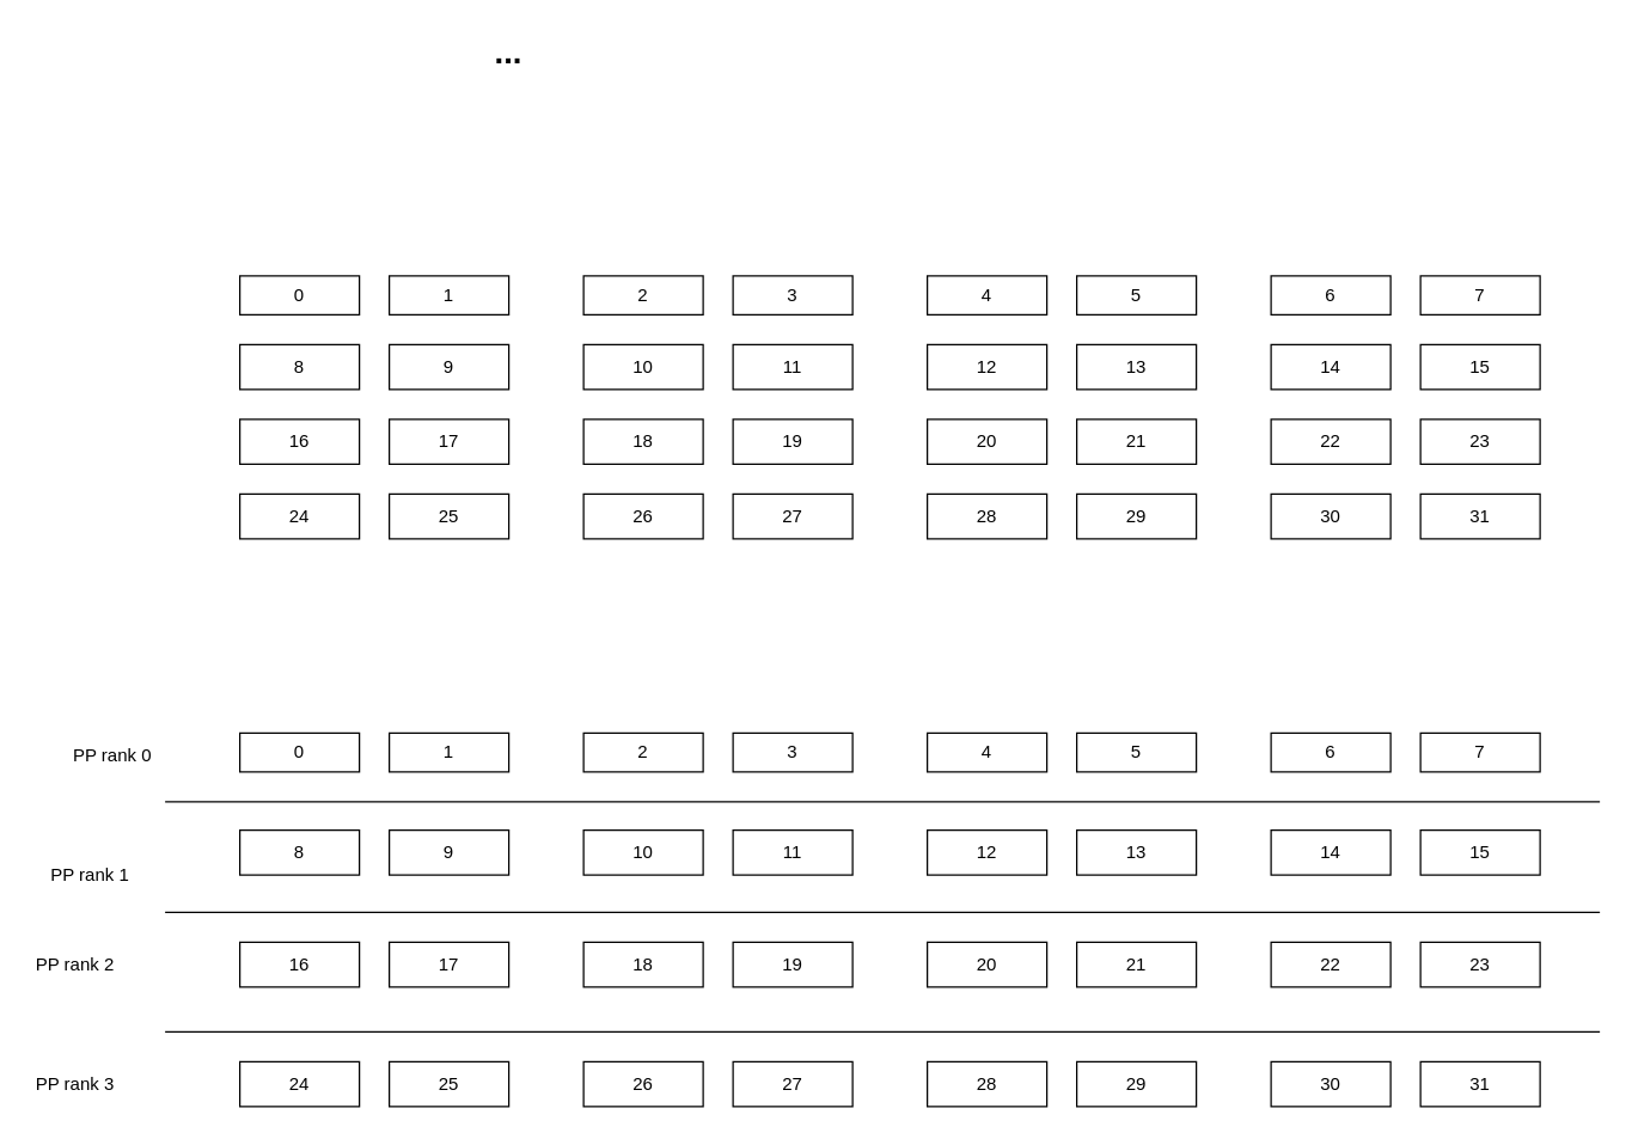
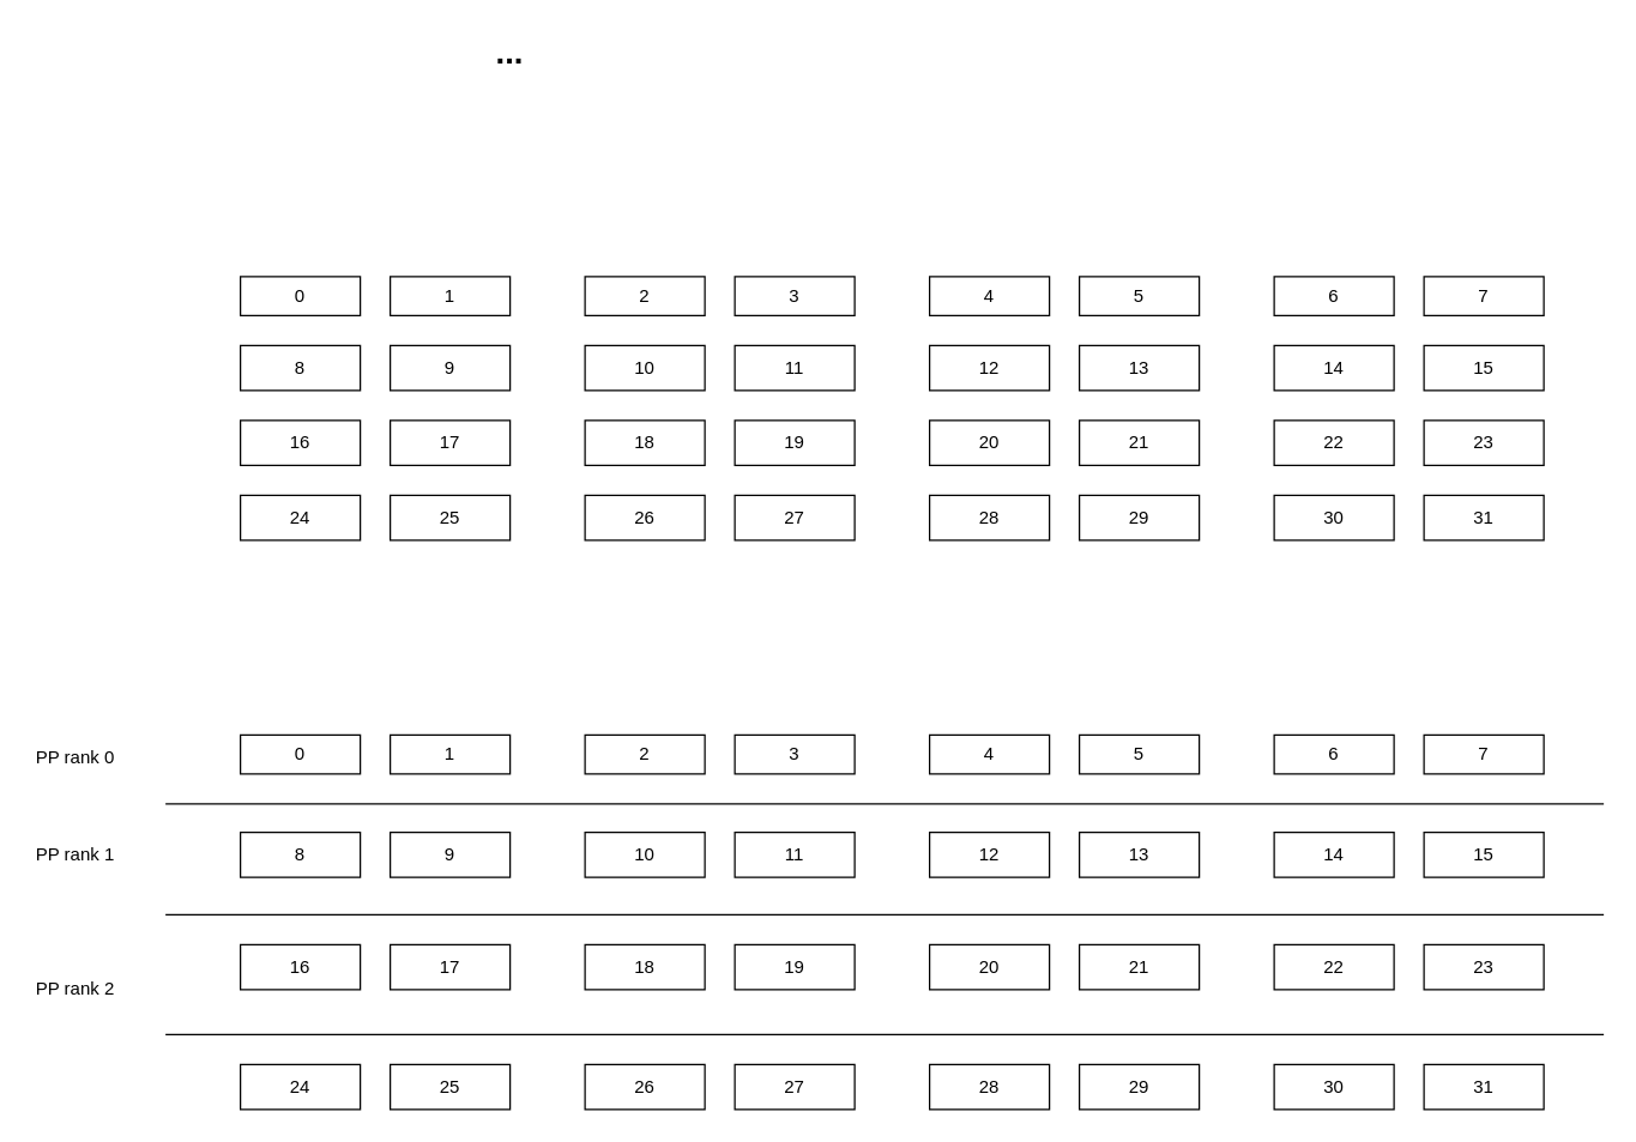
  <mxCell id="0" />
  <mxCell id="1" parent="0" />
  <mxCell id="2" value="0" style="rounded=0;whiteSpace=wrap;html=1;" vertex="1" parent="1"><mxGeometry x="160" y="184" width="80" height="26" as="geometry" /></mxCell>
  <mxCell id="3" value="8" style="rounded=0;whiteSpace=wrap;html=1;" vertex="1" parent="1"><mxGeometry x="160" y="230" width="80" height="30" as="geometry" /></mxCell>
  <mxCell id="4" value="16" style="rounded=0;whiteSpace=wrap;html=1;" vertex="1" parent="1"><mxGeometry x="160" y="280" width="80" height="30" as="geometry" /></mxCell>
  <mxCell id="5" value="24" style="rounded=0;whiteSpace=wrap;html=1;" vertex="1" parent="1"><mxGeometry x="160" y="330" width="80" height="30" as="geometry" /></mxCell>
  <mxCell id="6" value="1" style="rounded=0;whiteSpace=wrap;html=1;" vertex="1" parent="1"><mxGeometry x="260" y="184" width="80" height="26" as="geometry" /></mxCell>
  <mxCell id="7" value="9" style="rounded=0;whiteSpace=wrap;html=1;" vertex="1" parent="1"><mxGeometry x="260" y="230" width="80" height="30" as="geometry" /></mxCell>
  <mxCell id="8" value="17" style="rounded=0;whiteSpace=wrap;html=1;" vertex="1" parent="1"><mxGeometry x="260" y="280" width="80" height="30" as="geometry" /></mxCell>
  <mxCell id="9" value="25" style="rounded=0;whiteSpace=wrap;html=1;" vertex="1" parent="1"><mxGeometry x="260" y="330" width="80" height="30" as="geometry" /></mxCell>
  <mxCell id="10" value="&lt;font style=&quot;font-size: 22px;&quot;&gt;...&lt;/font&gt;" style="text;html=1;align=center;verticalAlign=middle;whiteSpace=wrap;rounded=0;fontStyle=1" vertex="1" parent="1"><mxGeometry x="310" y="20" width="60" height="30" as="geometry" /></mxCell>
- <mxCell id="11" value="PP rank 0" style="text;html=1;align=center;verticalAlign=middle;whiteSpace=wrap;rounded=0;" vertex="1" parent="1"><mxGeometry x="45" y="490" width="60" height="30" as="geometry" /></mxCell>
- <mxCell id="12" value="PP rank 1" style="text;html=1;align=center;verticalAlign=middle;whiteSpace=wrap;rounded=0;" vertex="1" parent="1"><mxGeometry x="30" y="570" width="60" height="30" as="geometry" /></mxCell>
+ <mxCell id="11" value="PP rank 0" style="text;html=1;align=center;verticalAlign=middle;whiteSpace=wrap;rounded=0;" vertex="1" parent="1"><mxGeometry x="20" y="490" width="60" height="30" as="geometry" /></mxCell>
+ <mxCell id="12" value="PP rank 1" style="text;html=1;align=center;verticalAlign=middle;whiteSpace=wrap;rounded=0;" vertex="1" parent="1"><mxGeometry x="20" y="555" width="60" height="30" as="geometry" /></mxCell>
  <mxCell id="13" value="2" style="rounded=0;whiteSpace=wrap;html=1;" vertex="1" parent="1"><mxGeometry x="390" y="184" width="80" height="26" as="geometry" /></mxCell>
  <mxCell id="14" value="10" style="rounded=0;whiteSpace=wrap;html=1;" vertex="1" parent="1"><mxGeometry x="390" y="230" width="80" height="30" as="geometry" /></mxCell>
  <mxCell id="15" value="18" style="rounded=0;whiteSpace=wrap;html=1;" vertex="1" parent="1"><mxGeometry x="390" y="280" width="80" height="30" as="geometry" /></mxCell>
  <mxCell id="16" value="26" style="rounded=0;whiteSpace=wrap;html=1;" vertex="1" parent="1"><mxGeometry x="390" y="330" width="80" height="30" as="geometry" /></mxCell>
  <mxCell id="17" value="3" style="rounded=0;whiteSpace=wrap;html=1;" vertex="1" parent="1"><mxGeometry x="490" y="184" width="80" height="26" as="geometry" /></mxCell>
  <mxCell id="18" value="11" style="rounded=0;whiteSpace=wrap;html=1;" vertex="1" parent="1"><mxGeometry x="490" y="230" width="80" height="30" as="geometry" /></mxCell>
  <mxCell id="19" value="19" style="rounded=0;whiteSpace=wrap;html=1;" vertex="1" parent="1"><mxGeometry x="490" y="280" width="80" height="30" as="geometry" /></mxCell>
  <mxCell id="20" value="27" style="rounded=0;whiteSpace=wrap;html=1;" vertex="1" parent="1"><mxGeometry x="490" y="330" width="80" height="30" as="geometry" /></mxCell>
  <mxCell id="21" value="4" style="rounded=0;whiteSpace=wrap;html=1;" vertex="1" parent="1"><mxGeometry x="620" y="184" width="80" height="26" as="geometry" /></mxCell>
  <mxCell id="22" value="12" style="rounded=0;whiteSpace=wrap;html=1;" vertex="1" parent="1"><mxGeometry x="620" y="230" width="80" height="30" as="geometry" /></mxCell>
  <mxCell id="23" value="20" style="rounded=0;whiteSpace=wrap;html=1;" vertex="1" parent="1"><mxGeometry x="620" y="280" width="80" height="30" as="geometry" /></mxCell>
  <mxCell id="24" value="28" style="rounded=0;whiteSpace=wrap;html=1;" vertex="1" parent="1"><mxGeometry x="620" y="330" width="80" height="30" as="geometry" /></mxCell>
  <mxCell id="25" value="5" style="rounded=0;whiteSpace=wrap;html=1;" vertex="1" parent="1"><mxGeometry x="720" y="184" width="80" height="26" as="geometry" /></mxCell>
  <mxCell id="26" value="13" style="rounded=0;whiteSpace=wrap;html=1;" vertex="1" parent="1"><mxGeometry x="720" y="230" width="80" height="30" as="geometry" /></mxCell>
  <mxCell id="27" value="21" style="rounded=0;whiteSpace=wrap;html=1;" vertex="1" parent="1"><mxGeometry x="720" y="280" width="80" height="30" as="geometry" /></mxCell>
  <mxCell id="28" value="29" style="rounded=0;whiteSpace=wrap;html=1;" vertex="1" parent="1"><mxGeometry x="720" y="330" width="80" height="30" as="geometry" /></mxCell>
  <mxCell id="29" value="6" style="rounded=0;whiteSpace=wrap;html=1;" vertex="1" parent="1"><mxGeometry x="850" y="184" width="80" height="26" as="geometry" /></mxCell>
  <mxCell id="30" value="14" style="rounded=0;whiteSpace=wrap;html=1;" vertex="1" parent="1"><mxGeometry x="850" y="230" width="80" height="30" as="geometry" /></mxCell>
  <mxCell id="31" value="22" style="rounded=0;whiteSpace=wrap;html=1;" vertex="1" parent="1"><mxGeometry x="850" y="280" width="80" height="30" as="geometry" /></mxCell>
  <mxCell id="32" value="30" style="rounded=0;whiteSpace=wrap;html=1;" vertex="1" parent="1"><mxGeometry x="850" y="330" width="80" height="30" as="geometry" /></mxCell>
  <mxCell id="33" value="7" style="rounded=0;whiteSpace=wrap;html=1;" vertex="1" parent="1"><mxGeometry x="950" y="184" width="80" height="26" as="geometry" /></mxCell>
  <mxCell id="34" value="15" style="rounded=0;whiteSpace=wrap;html=1;" vertex="1" parent="1"><mxGeometry x="950" y="230" width="80" height="30" as="geometry" /></mxCell>
  <mxCell id="35" value="23" style="rounded=0;whiteSpace=wrap;html=1;" vertex="1" parent="1"><mxGeometry x="950" y="280" width="80" height="30" as="geometry" /></mxCell>
  <mxCell id="36" value="31" style="rounded=0;whiteSpace=wrap;html=1;" vertex="1" parent="1"><mxGeometry x="950" y="330" width="80" height="30" as="geometry" /></mxCell>
  <mxCell id="37" value="0" style="rounded=0;whiteSpace=wrap;html=1;" vertex="1" parent="1"><mxGeometry x="160" y="490" width="80" height="26" as="geometry" /></mxCell>
  <mxCell id="38" value="8" style="rounded=0;whiteSpace=wrap;html=1;" vertex="1" parent="1"><mxGeometry x="160" y="555" width="80" height="30" as="geometry" /></mxCell>
  <mxCell id="39" value="16" style="rounded=0;whiteSpace=wrap;html=1;" vertex="1" parent="1"><mxGeometry x="160" y="630" width="80" height="30" as="geometry" /></mxCell>
  <mxCell id="40" value="24" style="rounded=0;whiteSpace=wrap;html=1;" vertex="1" parent="1"><mxGeometry x="160" y="710" width="80" height="30" as="geometry" /></mxCell>
  <mxCell id="41" value="1" style="rounded=0;whiteSpace=wrap;html=1;" vertex="1" parent="1"><mxGeometry x="260" y="490" width="80" height="26" as="geometry" /></mxCell>
  <mxCell id="42" value="9" style="rounded=0;whiteSpace=wrap;html=1;" vertex="1" parent="1"><mxGeometry x="260" y="555" width="80" height="30" as="geometry" /></mxCell>
  <mxCell id="43" value="17" style="rounded=0;whiteSpace=wrap;html=1;" vertex="1" parent="1"><mxGeometry x="260" y="630" width="80" height="30" as="geometry" /></mxCell>
  <mxCell id="44" value="25" style="rounded=0;whiteSpace=wrap;html=1;" vertex="1" parent="1"><mxGeometry x="260" y="710" width="80" height="30" as="geometry" /></mxCell>
  <mxCell id="45" value="2" style="rounded=0;whiteSpace=wrap;html=1;" vertex="1" parent="1"><mxGeometry x="390" y="490" width="80" height="26" as="geometry" /></mxCell>
  <mxCell id="46" value="10" style="rounded=0;whiteSpace=wrap;html=1;" vertex="1" parent="1"><mxGeometry x="390" y="555" width="80" height="30" as="geometry" /></mxCell>
  <mxCell id="47" value="18" style="rounded=0;whiteSpace=wrap;html=1;" vertex="1" parent="1"><mxGeometry x="390" y="630" width="80" height="30" as="geometry" /></mxCell>
  <mxCell id="48" value="26" style="rounded=0;whiteSpace=wrap;html=1;" vertex="1" parent="1"><mxGeometry x="390" y="710" width="80" height="30" as="geometry" /></mxCell>
  <mxCell id="49" value="3" style="rounded=0;whiteSpace=wrap;html=1;" vertex="1" parent="1"><mxGeometry x="490" y="490" width="80" height="26" as="geometry" /></mxCell>
  <mxCell id="50" value="11" style="rounded=0;whiteSpace=wrap;html=1;" vertex="1" parent="1"><mxGeometry x="490" y="555" width="80" height="30" as="geometry" /></mxCell>
  <mxCell id="51" value="19" style="rounded=0;whiteSpace=wrap;html=1;" vertex="1" parent="1"><mxGeometry x="490" y="630" width="80" height="30" as="geometry" /></mxCell>
  <mxCell id="52" value="27" style="rounded=0;whiteSpace=wrap;html=1;" vertex="1" parent="1"><mxGeometry x="490" y="710" width="80" height="30" as="geometry" /></mxCell>
  <mxCell id="53" value="4" style="rounded=0;whiteSpace=wrap;html=1;" vertex="1" parent="1"><mxGeometry x="620" y="490" width="80" height="26" as="geometry" /></mxCell>
  <mxCell id="54" value="12" style="rounded=0;whiteSpace=wrap;html=1;" vertex="1" parent="1"><mxGeometry x="620" y="555" width="80" height="30" as="geometry" /></mxCell>
  <mxCell id="55" value="20" style="rounded=0;whiteSpace=wrap;html=1;" vertex="1" parent="1"><mxGeometry x="620" y="630" width="80" height="30" as="geometry" /></mxCell>
  <mxCell id="56" value="28" style="rounded=0;whiteSpace=wrap;html=1;" vertex="1" parent="1"><mxGeometry x="620" y="710" width="80" height="30" as="geometry" /></mxCell>
  <mxCell id="57" value="5" style="rounded=0;whiteSpace=wrap;html=1;" vertex="1" parent="1"><mxGeometry x="720" y="490" width="80" height="26" as="geometry" /></mxCell>
  <mxCell id="58" value="13" style="rounded=0;whiteSpace=wrap;html=1;" vertex="1" parent="1"><mxGeometry x="720" y="555" width="80" height="30" as="geometry" /></mxCell>
  <mxCell id="59" value="21" style="rounded=0;whiteSpace=wrap;html=1;" vertex="1" parent="1"><mxGeometry x="720" y="630" width="80" height="30" as="geometry" /></mxCell>
  <mxCell id="60" value="29" style="rounded=0;whiteSpace=wrap;html=1;" vertex="1" parent="1"><mxGeometry x="720" y="710" width="80" height="30" as="geometry" /></mxCell>
  <mxCell id="61" value="6" style="rounded=0;whiteSpace=wrap;html=1;" vertex="1" parent="1"><mxGeometry x="850" y="490" width="80" height="26" as="geometry" /></mxCell>
  <mxCell id="62" value="14" style="rounded=0;whiteSpace=wrap;html=1;" vertex="1" parent="1"><mxGeometry x="850" y="555" width="80" height="30" as="geometry" /></mxCell>
  <mxCell id="63" value="22" style="rounded=0;whiteSpace=wrap;html=1;" vertex="1" parent="1"><mxGeometry x="850" y="630" width="80" height="30" as="geometry" /></mxCell>
  <mxCell id="64" value="30" style="rounded=0;whiteSpace=wrap;html=1;" vertex="1" parent="1"><mxGeometry x="850" y="710" width="80" height="30" as="geometry" /></mxCell>
  <mxCell id="65" value="7" style="rounded=0;whiteSpace=wrap;html=1;" vertex="1" parent="1"><mxGeometry x="950" y="490" width="80" height="26" as="geometry" /></mxCell>
  <mxCell id="66" value="15" style="rounded=0;whiteSpace=wrap;html=1;" vertex="1" parent="1"><mxGeometry x="950" y="555" width="80" height="30" as="geometry" /></mxCell>
  <mxCell id="67" value="23" style="rounded=0;whiteSpace=wrap;html=1;" vertex="1" parent="1"><mxGeometry x="950" y="630" width="80" height="30" as="geometry" /></mxCell>
  <mxCell id="68" value="31" style="rounded=0;whiteSpace=wrap;html=1;" vertex="1" parent="1"><mxGeometry x="950" y="710" width="80" height="30" as="geometry" /></mxCell>
  <mxCell id="69" value="" style="endArrow=none;html=1;rounded=0;" edge="1" parent="1"><mxGeometry width="50" height="50" relative="1" as="geometry"><mxPoint x="110" y="536" as="sourcePoint" /><mxPoint x="1070" y="536" as="targetPoint" /></mxGeometry></mxCell>
  <mxCell id="70" value="" style="endArrow=none;html=1;rounded=0;" edge="1" parent="1"><mxGeometry width="50" height="50" relative="1" as="geometry"><mxPoint x="110" y="610" as="sourcePoint" /><mxPoint x="1070" y="610" as="targetPoint" /></mxGeometry></mxCell>
  <mxCell id="71" value="" style="endArrow=none;html=1;rounded=0;" edge="1" parent="1"><mxGeometry width="50" height="50" relative="1" as="geometry"><mxPoint x="110" y="690" as="sourcePoint" /><mxPoint x="1070" y="690" as="targetPoint" /></mxGeometry></mxCell>
- <mxCell id="72" value="PP rank 2" style="text;html=1;align=center;verticalAlign=middle;whiteSpace=wrap;rounded=0;" vertex="1" parent="1"><mxGeometry x="20" y="630" width="60" height="30" as="geometry" /></mxCell>
- <mxCell id="73" value="PP rank 3" style="text;html=1;align=center;verticalAlign=middle;whiteSpace=wrap;rounded=0;" vertex="1" parent="1"><mxGeometry x="20" y="710" width="60" height="30" as="geometry" /></mxCell>
+ <mxCell id="72" value="PP rank 2" style="text;html=1;align=center;verticalAlign=middle;whiteSpace=wrap;rounded=0;" vertex="1" parent="1"><mxGeometry x="20" y="645" width="60" height="30" as="geometry" /></mxCell>
